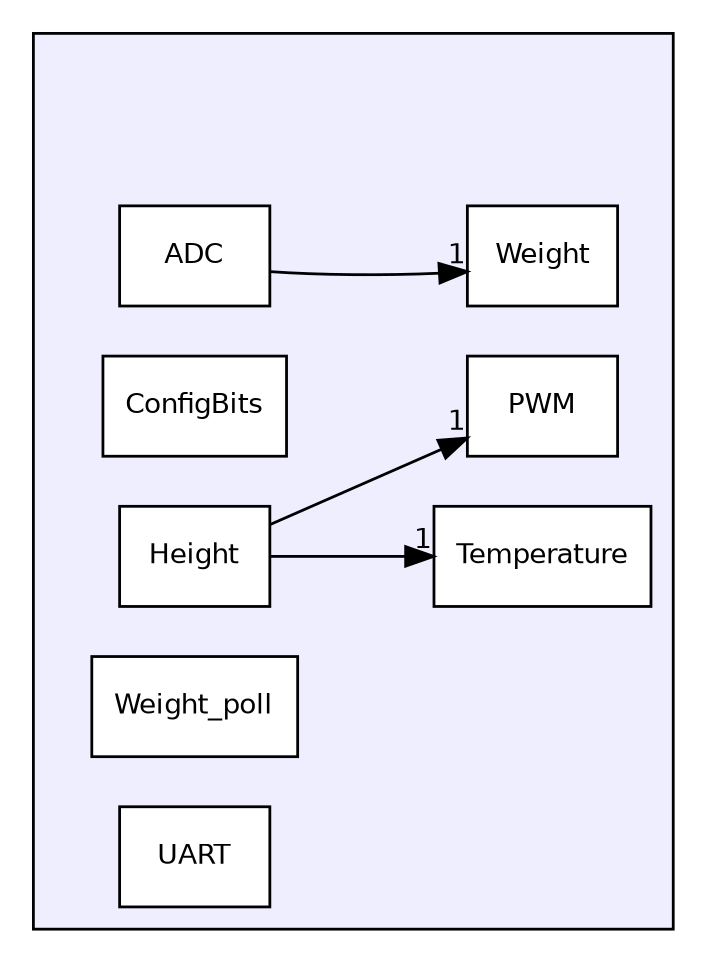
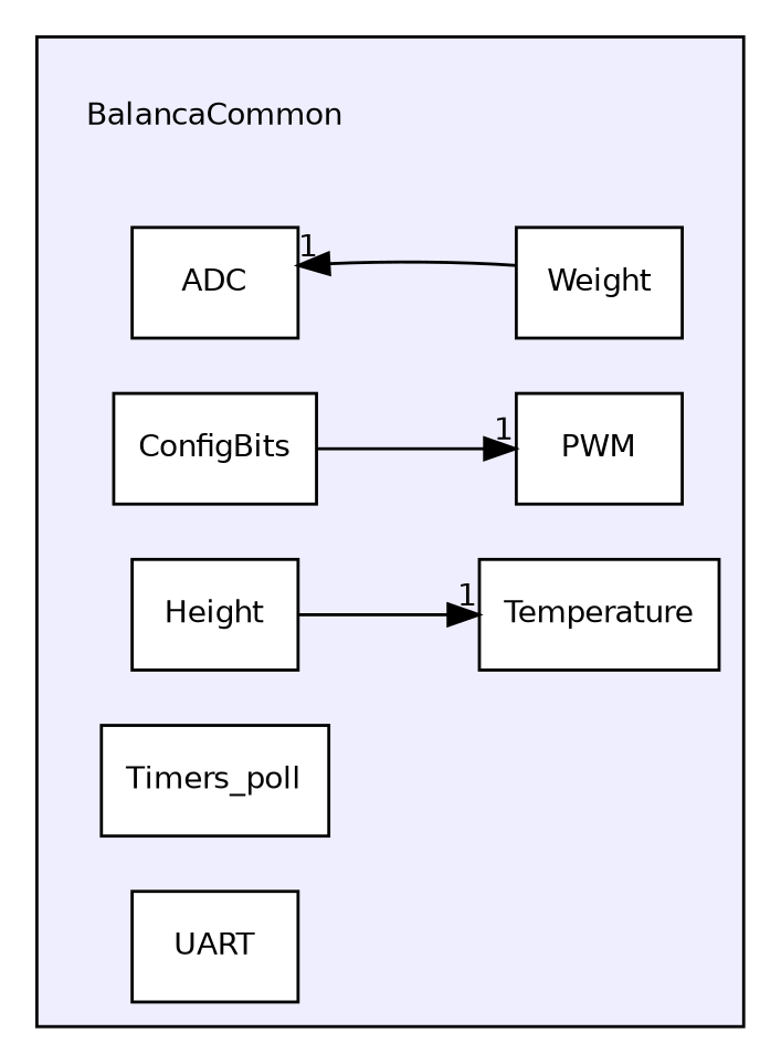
  digraph {
    compound=true
    rankdir=LR
    node [fontname=Helvetica fontsize=10 shape=box color=black fillcolor=white style=filled]
    edge [headlabel=1 labeldistance=1.5 labelfontname=Helvetica labelfontsize=10]
+   n1 [label=BalancaCommon shape=plaintext color="" fillcolor="" style=""]
    n2 [label=ADC]
    n3 [label=ConfigBits]
    n4 [label=Height]
    n5 [label=PWM]
    n6 [label=Temperature]
-   n7 [label=Weight_poll]
+   n7 [label=Timers_poll]
    n8 [label=UART]
    n9 [label=Weight]
    subgraph cluster_1 {
      bgcolor="#eeeeff"
      pencolor=black
+     n1
      n2
      n3
      n4
      n5
      n6
      n7
      n8
      n9
    }
-   n4 -> n5
+   n3 -> n5
    n4 -> n6
-   n2 -> n9
+   n9 -> n2
  }
